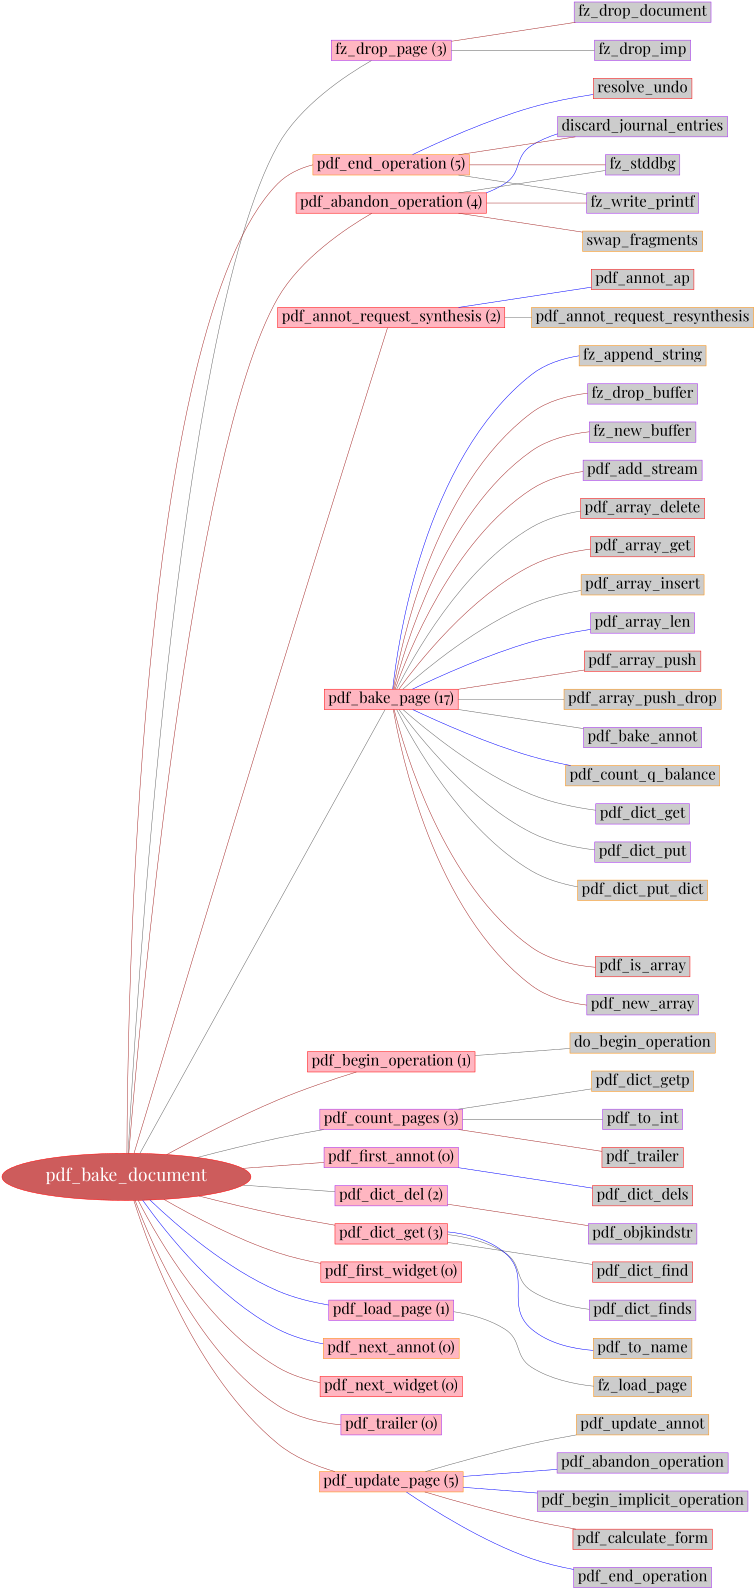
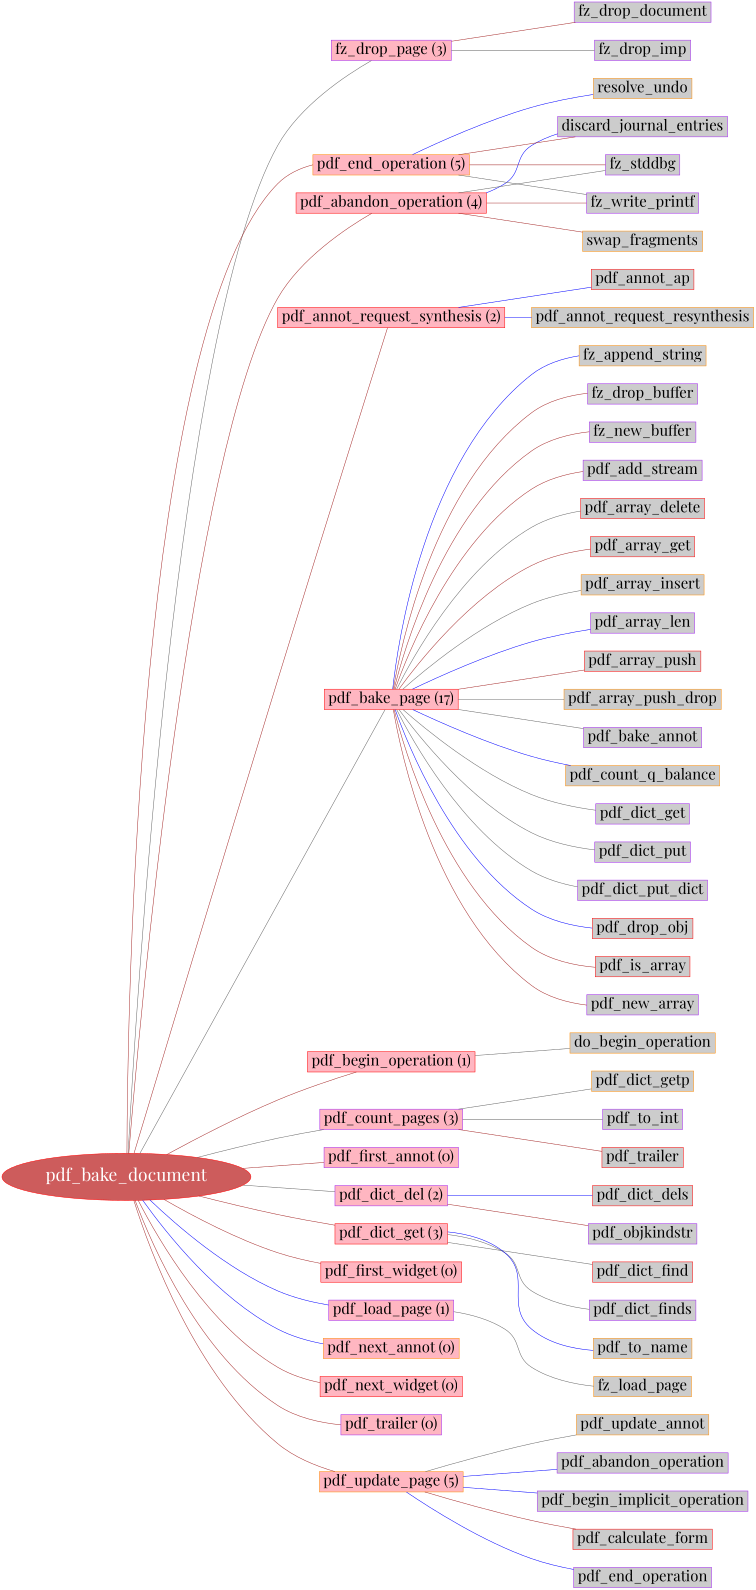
  graph {
    fontname="Playfair Display"
    nodesep=0.5
    rankdir=LR
    ranksep=0.75
    splines=true
    node [color=purple fillcolor=grey80 fontname="Playfair Display" fontsize=30 shape=box style=filled]
    edge [color=brown fontname="Playfair Display"]
    pdf_bake_document [color=red fillcolor=indianred fontcolor=white fontsize=35 margin="0.2,0.2" orientation=180 shape=ellipse]
    "fz_drop_page (3)" [fillcolor=lightpink]
    "pdf_abandon_operation (4)" [color=red fillcolor=lightpink]
    "pdf_annot_request_synthesis (2)" [color=red fillcolor=lightpink]
    "pdf_bake_page (17)" [color=red fillcolor=lightpink]
    "pdf_begin_operation (1)" [color=red fillcolor=lightpink]
    "pdf_count_pages (3)" [fillcolor=lightpink]
    "pdf_dict_del (2)" [fillcolor=lightpink]
    "pdf_dict_get (3)" [color=red fillcolor=lightpink]
    "pdf_end_operation (5)" [color=darkorange fillcolor=lightpink]
    "pdf_first_annot (0)" [fillcolor=lightpink]
    "pdf_first_widget (0)" [color=red fillcolor=lightpink]
    "pdf_load_page (1)" [fillcolor=lightpink]
    "pdf_next_annot (0)" [color=darkorange fillcolor=lightpink]
    "pdf_next_widget (0)" [color=red fillcolor=lightpink]
    "pdf_trailer (0)" [fillcolor=lightpink]
    "pdf_update_page (5)" [color=darkorange fillcolor=lightpink]
    fz_drop_document
    fz_drop_imp
    discard_journal_entries
    fz_stddbg
    fz_write_printf
    swap_fragments [color=darkorange]
    pdf_annot_ap [color=red]
    pdf_annot_request_resynthesis [color=darkorange]
    fz_append_string [color=darkorange]
    fz_drop_buffer
    fz_new_buffer
    pdf_add_stream
    pdf_array_delete [color=red]
    pdf_array_get [color=red]
    pdf_array_insert [color=darkorange]
    pdf_array_len
    pdf_array_push [color=red]
    pdf_array_push_drop [color=darkorange]
    pdf_bake_annot
    pdf_count_q_balance [color=darkorange]
    pdf_dict_get
    pdf_dict_put
-   pdf_dict_put_dict [color=darkorange]
+   pdf_dict_put_dict
+   pdf_drop_obj [color=red]
    pdf_is_array [color=red]
    pdf_new_array
    do_begin_operation [color=darkorange]
    pdf_dict_getp [color=darkorange]
    pdf_to_int
    pdf_trailer [color=red]
    pdf_dict_dels [color=red]
    pdf_objkindstr
    pdf_dict_find [color=red]
    pdf_dict_finds
    pdf_to_name [color=darkorange]
-   resolve_undo [color=red]
+   resolve_undo [color=darkorange]
    fz_load_page [color=darkorange]
    pdf_abandon_operation
    pdf_begin_implicit_operation
    pdf_calculate_form [color=red]
    pdf_end_operation
    pdf_update_annot [color=darkorange]
    pdf_bake_document -- "fz_drop_page (3)" [color=gray40]
    pdf_bake_document -- "pdf_abandon_operation (4)"
    pdf_bake_document -- "pdf_annot_request_synthesis (2)"
    pdf_bake_document -- "pdf_bake_page (17)" [color=gray40]
    pdf_bake_document -- "pdf_begin_operation (1)"
    pdf_bake_document -- "pdf_count_pages (3)" [color=gray40]
    pdf_bake_document -- "pdf_dict_del (2)" [color=gray40]
    pdf_bake_document -- "pdf_dict_get (3)"
    pdf_bake_document -- "pdf_end_operation (5)"
    pdf_bake_document -- "pdf_first_annot (0)"
    pdf_bake_document -- "pdf_first_widget (0)"
    pdf_bake_document -- "pdf_load_page (1)" [color=blue]
    pdf_bake_document -- "pdf_next_annot (0)" [color=blue]
    pdf_bake_document -- "pdf_next_widget (0)"
    pdf_bake_document -- "pdf_trailer (0)"
    pdf_bake_document -- "pdf_update_page (5)"
    "fz_drop_page (3)" -- fz_drop_document
    "fz_drop_page (3)" -- fz_drop_imp [color=gray40]
    "pdf_abandon_operation (4)" -- discard_journal_entries [color=blue]
    "pdf_abandon_operation (4)" -- fz_stddbg [color=gray40]
    "pdf_abandon_operation (4)" -- fz_write_printf
    "pdf_abandon_operation (4)" -- swap_fragments
    "pdf_annot_request_synthesis (2)" -- pdf_annot_ap [color=blue]
-   "pdf_annot_request_synthesis (2)" -- pdf_annot_request_resynthesis [color=gray40]
+   "pdf_annot_request_synthesis (2)" -- pdf_annot_request_resynthesis [color=blue]
    "pdf_bake_page (17)" -- fz_append_string [color=blue]
    "pdf_bake_page (17)" -- fz_drop_buffer
    "pdf_bake_page (17)" -- fz_new_buffer
    "pdf_bake_page (17)" -- pdf_add_stream
    "pdf_bake_page (17)" -- pdf_array_delete [color=gray40]
    "pdf_bake_page (17)" -- pdf_array_get
    "pdf_bake_page (17)" -- pdf_array_insert [color=gray40]
    "pdf_bake_page (17)" -- pdf_array_len [color=blue]
    "pdf_bake_page (17)" -- pdf_array_push
    "pdf_bake_page (17)" -- pdf_array_push_drop [color=gray40]
    "pdf_bake_page (17)" -- pdf_bake_annot [color=gray40]
    "pdf_bake_page (17)" -- pdf_count_q_balance [color=blue]
    "pdf_bake_page (17)" -- pdf_dict_get [color=gray40]
    "pdf_bake_page (17)" -- pdf_dict_put [color=gray40]
    "pdf_bake_page (17)" -- pdf_dict_put_dict [color=gray40]
+   "pdf_bake_page (17)" -- pdf_drop_obj [color=blue]
    "pdf_bake_page (17)" -- pdf_is_array
    "pdf_bake_page (17)" -- pdf_new_array
    "pdf_begin_operation (1)" -- do_begin_operation [color=gray40]
    "pdf_count_pages (3)" -- pdf_dict_getp [color=gray40]
    "pdf_count_pages (3)" -- pdf_to_int [color=gray40]
    "pdf_count_pages (3)" -- pdf_trailer
-   "pdf_first_annot (0)" -- pdf_dict_dels [color=blue]
+   "pdf_dict_del (2)" -- pdf_dict_dels [color=blue]
    "pdf_dict_del (2)" -- pdf_objkindstr
    "pdf_dict_get (3)" -- pdf_dict_find [color=gray40]
    "pdf_dict_get (3)" -- pdf_dict_finds [color=gray40]
    "pdf_dict_get (3)" -- pdf_to_name [color=blue]
    "pdf_end_operation (5)" -- discard_journal_entries
    "pdf_end_operation (5)" -- fz_stddbg
    "pdf_end_operation (5)" -- fz_write_printf [color=gray40]
    "pdf_end_operation (5)" -- resolve_undo [color=blue]
    "pdf_load_page (1)" -- fz_load_page [color=gray40]
    "pdf_update_page (5)" -- pdf_abandon_operation [color=blue]
    "pdf_update_page (5)" -- pdf_begin_implicit_operation [color=blue]
    "pdf_update_page (5)" -- pdf_calculate_form
    "pdf_update_page (5)" -- pdf_end_operation [color=blue]
    "pdf_update_page (5)" -- pdf_update_annot [color=gray40]
  }
